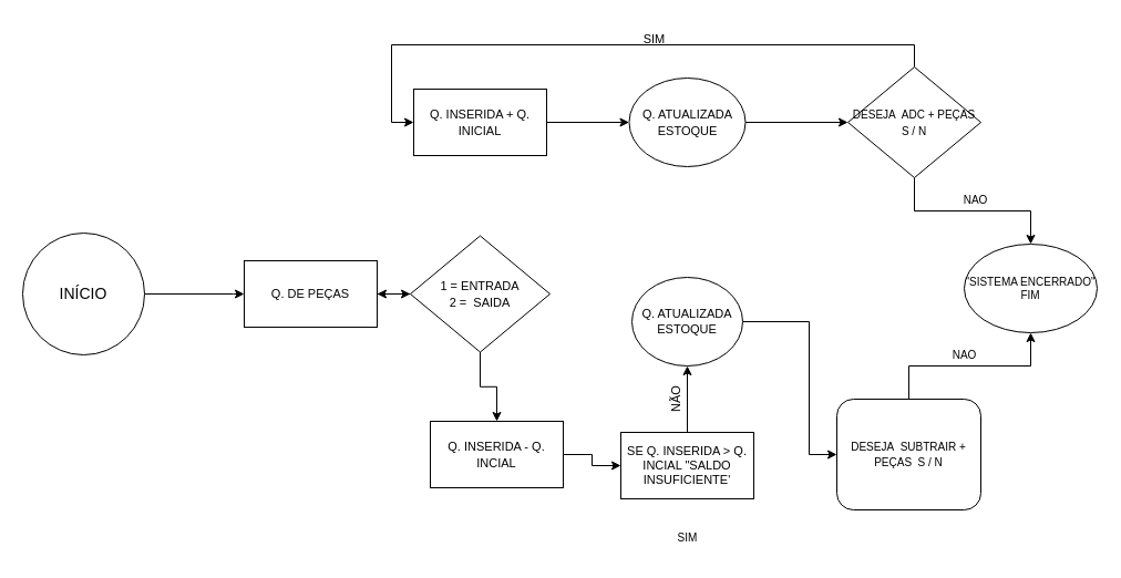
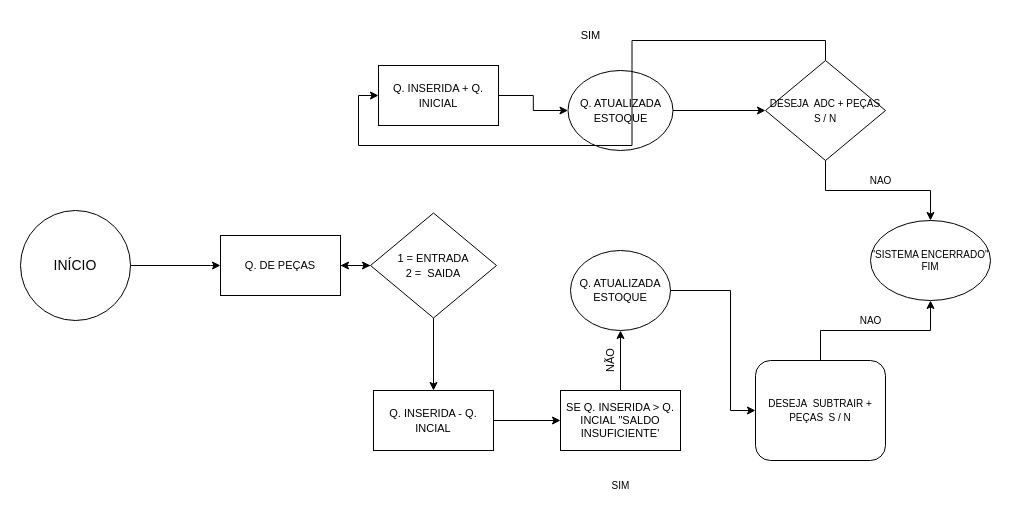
  <mxCell id="0" />
  <mxCell id="1" parent="0" />
  <mxCell id="2" style="edgeStyle=orthogonalEdgeStyle;rounded=0;orthogonalLoop=1;jettySize=auto;html=1;exitX=1;exitY=0.5;exitDx=0;exitDy=0;entryX=0;entryY=0.5;entryDx=0;entryDy=0;" edge="1" parent="1" source="3" target="5"><mxGeometry relative="1" as="geometry"><mxPoint x="200" y="280" as="targetPoint" /><Array as="points"><mxPoint x="210" y="265" /></Array></mxGeometry></mxCell>
  <mxCell id="3" value="&lt;font style=&quot;font-size: 14px;&quot;&gt;INÍCIO&lt;/font&gt;" style="ellipse;whiteSpace=wrap;html=1;" vertex="1" parent="1"><mxGeometry x="20" y="210" width="110" height="110" as="geometry" /></mxCell>
  <mxCell id="4" style="edgeStyle=orthogonalEdgeStyle;rounded=0;orthogonalLoop=1;jettySize=auto;html=1;exitX=1;exitY=0.5;exitDx=0;exitDy=0;" edge="1" parent="1" source="5"><mxGeometry relative="1" as="geometry"><mxPoint x="370" y="265" as="targetPoint" /></mxGeometry></mxCell>
  <mxCell id="5" value="&lt;font style=&quot;font-size: 11px;&quot;&gt;Q. DE PEÇAS&lt;/font&gt;" style="rounded=0;whiteSpace=wrap;html=1;shadow=0;" vertex="1" parent="1"><mxGeometry x="220" y="235" width="120" height="60" as="geometry" /></mxCell>
  <mxCell id="6" value="" style="edgeStyle=orthogonalEdgeStyle;rounded=0;orthogonalLoop=1;jettySize=auto;html=1;" edge="1" parent="1" source="8" target="12"><mxGeometry relative="1" as="geometry" /></mxCell>
  <mxCell id="7" style="edgeStyle=orthogonalEdgeStyle;rounded=0;orthogonalLoop=1;jettySize=auto;html=1;" edge="1" parent="1" source="8" target="5"><mxGeometry relative="1" as="geometry" /></mxCell>
  <mxCell id="8" value="&lt;font style=&quot;font-size: 11px;&quot;&gt;1 = ENTRADA&lt;br&gt;2 =&amp;nbsp; SAIDA&lt;/font&gt;" style="rhombus;whiteSpace=wrap;html=1;shadow=0;" vertex="1" parent="1"><mxGeometry x="370" y="212.5" width="126" height="105" as="geometry" /></mxCell>
  <mxCell id="9" value="" style="edgeStyle=orthogonalEdgeStyle;rounded=0;orthogonalLoop=1;jettySize=auto;html=1;fontSize=11;" edge="1" parent="1" source="10" target="18"><mxGeometry relative="1" as="geometry" /></mxCell>
- <mxCell id="10" value="&lt;font style=&quot;font-size: 11px;&quot;&gt;Q. INSERIDA + Q. INICIAL&lt;/font&gt;" style="whiteSpace=wrap;html=1;shadow=0;" vertex="1" parent="1"><mxGeometry x="373" y="80" width="120" height="60" as="geometry" /></mxCell>
+ <mxCell id="10" value="&lt;font style=&quot;font-size: 11px;&quot;&gt;Q. INSERIDA + Q. INICIAL&lt;/font&gt;" style="whiteSpace=wrap;html=1;shadow=0;" vertex="1" parent="1"><mxGeometry x="378" y="65" width="120" height="60" as="geometry" /></mxCell>
  <mxCell id="11" style="edgeStyle=orthogonalEdgeStyle;rounded=0;orthogonalLoop=1;jettySize=auto;html=1;entryX=0;entryY=0.5;entryDx=0;entryDy=0;fontSize=11;" edge="1" parent="1" source="12" target="14"><mxGeometry relative="1" as="geometry" /></mxCell>
- <mxCell id="12" value="&lt;font style=&quot;font-size: 11px;&quot;&gt;Q. INSERIDA - Q. INCIAL&lt;/font&gt;" style="whiteSpace=wrap;html=1;shadow=0;" vertex="1" parent="1"><mxGeometry x="388" y="380" width="120" height="60" as="geometry" /></mxCell>
+ <mxCell id="12" value="&lt;font style=&quot;font-size: 11px;&quot;&gt;Q. INSERIDA - Q. INCIAL&lt;/font&gt;" style="whiteSpace=wrap;html=1;shadow=0;" vertex="1" parent="1"><mxGeometry x="373" y="390" width="120" height="60" as="geometry" /></mxCell>
  <mxCell id="13" value="" style="edgeStyle=orthogonalEdgeStyle;rounded=0;orthogonalLoop=1;jettySize=auto;html=1;fontSize=11;" edge="1" parent="1" source="14" target="16"><mxGeometry relative="1" as="geometry" /></mxCell>
  <mxCell id="14" value="SE Q. INSERIDA &amp;gt; Q. INCIAL &quot;SALDO INSUFICIENTE'" style="whiteSpace=wrap;html=1;shadow=0;fontSize=11;" vertex="1" parent="1"><mxGeometry x="560" y="390" width="120" height="60" as="geometry" /></mxCell>
  <mxCell id="15" value="" style="edgeStyle=orthogonalEdgeStyle;rounded=0;orthogonalLoop=1;jettySize=auto;html=1;fontSize=11;" edge="1" parent="1" source="16" target="24"><mxGeometry relative="1" as="geometry"><Array as="points"><mxPoint x="730" y="290" /><mxPoint x="730" y="410" /></Array></mxGeometry></mxCell>
  <mxCell id="16" value="Q. ATUALIZADA ESTOQUE" style="ellipse;whiteSpace=wrap;html=1;fontSize=11;shadow=0;" vertex="1" parent="1"><mxGeometry x="570" y="250" width="100" height="80" as="geometry" /></mxCell>
  <mxCell id="17" value="" style="edgeStyle=orthogonalEdgeStyle;rounded=0;orthogonalLoop=1;jettySize=auto;html=1;fontSize=11;" edge="1" parent="1" source="18" target="22"><mxGeometry relative="1" as="geometry" /></mxCell>
  <mxCell id="18" value="&lt;div style=&quot;&quot;&gt;&lt;span style=&quot;font-size: 11px;&quot;&gt;Q. ATUALIZADA ESTOQUE&lt;/span&gt;&lt;br&gt;&lt;/div&gt;" style="ellipse;whiteSpace=wrap;html=1;shadow=0;align=center;" vertex="1" parent="1"><mxGeometry x="567.5" y="70" width="105" height="80" as="geometry" /></mxCell>
  <mxCell id="19" value="NÃO" style="text;strokeColor=none;align=center;fillColor=none;html=1;verticalAlign=middle;whiteSpace=wrap;rounded=0;fontSize=11;rotation=-90;" vertex="1" parent="1"><mxGeometry x="590" y="350" width="40" height="20" as="geometry" /></mxCell>
  <mxCell id="20" style="edgeStyle=orthogonalEdgeStyle;rounded=0;orthogonalLoop=1;jettySize=auto;html=1;exitX=0.5;exitY=0;exitDx=0;exitDy=0;entryX=0;entryY=0.5;entryDx=0;entryDy=0;fontSize=11;" edge="1" parent="1" source="22" target="10"><mxGeometry relative="1" as="geometry" /></mxCell>
  <mxCell id="21" style="edgeStyle=orthogonalEdgeStyle;rounded=0;orthogonalLoop=1;jettySize=auto;html=1;exitX=0.5;exitY=1;exitDx=0;exitDy=0;fontSize=10;" edge="1" parent="1" source="22" target="27"><mxGeometry relative="1" as="geometry" /></mxCell>
  <mxCell id="22" value="&lt;font style=&quot;&quot;&gt;&lt;font style=&quot;font-size: 10px;&quot;&gt;DESEJA&amp;nbsp; ADC + PEÇAS S / N&lt;/font&gt;&lt;br&gt;&lt;/font&gt;" style="rhombus;whiteSpace=wrap;html=1;shadow=0;" vertex="1" parent="1"><mxGeometry x="765" y="60" width="120" height="100" as="geometry" /></mxCell>
  <mxCell id="23" style="edgeStyle=orthogonalEdgeStyle;rounded=0;orthogonalLoop=1;jettySize=auto;html=1;exitX=0.5;exitY=0;exitDx=0;exitDy=0;entryX=0.5;entryY=1;entryDx=0;entryDy=0;fontSize=10;" edge="1" parent="1" source="24" target="27"><mxGeometry relative="1" as="geometry" /></mxCell>
  <mxCell id="24" value="&lt;font style=&quot;font-size: 10px;&quot;&gt;DESEJA&amp;nbsp; SUBTRAIR + PEÇAS&amp;nbsp; S / N&lt;/font&gt;" style="whiteSpace=wrap;html=1;fontSize=11;shadow=0;align=center;rounded=1;" vertex="1" parent="1"><mxGeometry x="755" y="360" width="130" height="100" as="geometry" /></mxCell>
  <mxCell id="25" value="SIM" style="text;html=1;align=center;verticalAlign=middle;resizable=0;points=[];autosize=1;strokeColor=none;fillColor=none;fontSize=11;" vertex="1" parent="1"><mxGeometry x="570" y="20" width="40" height="30" as="geometry" /></mxCell>
  <mxCell id="26" value="SIM" style="text;html=1;align=center;verticalAlign=middle;resizable=0;points=[];autosize=1;strokeColor=none;fillColor=none;fontSize=10;" vertex="1" parent="1"><mxGeometry x="600" y="470" width="40" height="30" as="geometry" /></mxCell>
  <mxCell id="27" value="&quot;SISTEMA ENCERRADO&quot;&lt;br&gt;FIM" style="ellipse;whiteSpace=wrap;html=1;shadow=0;fontSize=10;" vertex="1" parent="1"><mxGeometry x="870" y="220" width="120" height="80" as="geometry" /></mxCell>
  <mxCell id="28" value="NAO" style="text;html=1;align=center;verticalAlign=middle;resizable=0;points=[];autosize=1;strokeColor=none;fillColor=none;fontSize=10;" vertex="1" parent="1"><mxGeometry x="855" y="165" width="50" height="30" as="geometry" /></mxCell>
  <mxCell id="29" value="NAO" style="text;html=1;align=center;verticalAlign=middle;resizable=0;points=[];autosize=1;strokeColor=none;fillColor=none;fontSize=10;" vertex="1" parent="1"><mxGeometry x="845" y="305" width="50" height="30" as="geometry" /></mxCell>
